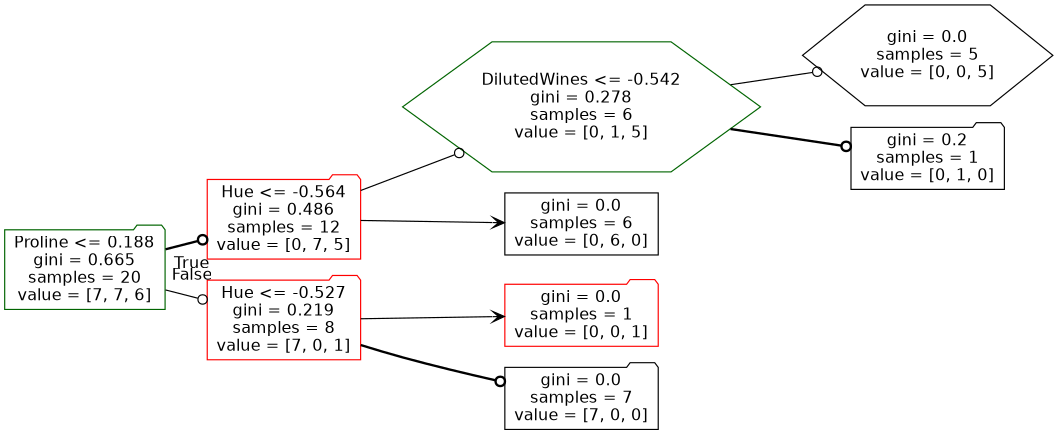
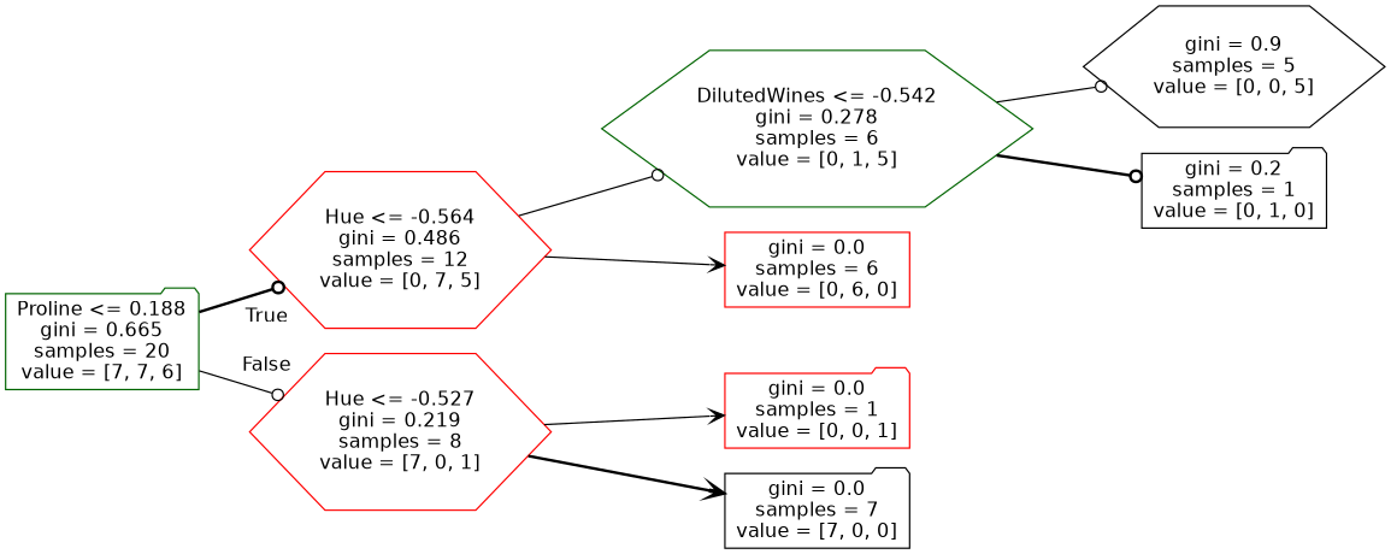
  digraph {
    rankdir=LR
    node [color=black fontname=helvetica shape=folder]
    edge [arrowhead=odot fontname=helvetica style=solid]
    n1 [color=darkgreen label="Proline <= 0.188\ngini = 0.665\nsamples = 20\nvalue = [7, 7, 6]"]
-   n2 [color=red label="Hue <= -0.564\ngini = 0.486\nsamples = 12\nvalue = [0, 7, 5]"]
-   n3 [color=red label="Hue <= -0.527\ngini = 0.219\nsamples = 8\nvalue = [7, 0, 1]"]
+   n2 [color=red label="Hue <= -0.564\ngini = 0.486\nsamples = 12\nvalue = [0, 7, 5]" shape=hexagon]
+   n3 [color=red label="Hue <= -0.527\ngini = 0.219\nsamples = 8\nvalue = [7, 0, 1]" shape=hexagon]
    n4 [color=darkgreen label="DilutedWines <= -0.542\ngini = 0.278\nsamples = 6\nvalue = [0, 1, 5]" shape=hexagon]
-   n5 [label="gini = 0.0\nsamples = 6\nvalue = [0, 6, 0]" shape=box]
+   n5 [color=red label="gini = 0.0\nsamples = 6\nvalue = [0, 6, 0]" shape=box]
    n6 [color=red label="gini = 0.0\nsamples = 1\nvalue = [0, 0, 1]"]
    n7 [label="gini = 0.0\nsamples = 7\nvalue = [7, 0, 0]"]
-   n8 [label="gini = 0.0\nsamples = 5\nvalue = [0, 0, 5]" shape=hexagon]
+   n8 [label="gini = 0.9\nsamples = 5\nvalue = [0, 0, 5]" shape=hexagon]
    n9 [label="gini = 0.2\nsamples = 1\nvalue = [0, 1, 0]"]
    n1 -> n2 [headlabel=True labelangle=45 labeldistance=2.5 style=bold]
    n1 -> n3 [headlabel=False labelangle=-45 labeldistance=2.5]
    n2 -> n4
    n2 -> n5 [arrowhead=vee]
    n3 -> n6 [arrowhead=vee]
-   n3 -> n7 [style=bold]
+   n3 -> n7 [arrowhead=vee style=bold]
    n4 -> n8
    n4 -> n9 [style=bold]
  }
